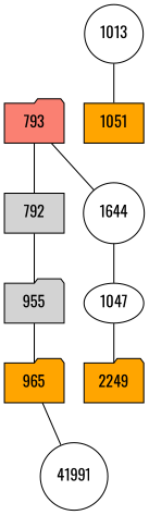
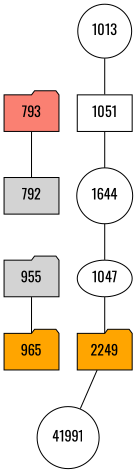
  graph {
    fontname=Oswald
    node [fillcolor=white fontname=Oswald shape=folder style=filled]
    edge [fontname=Oswald]
    793 [fillcolor=salmon]
    792 [fillcolor=lightgrey shape=box]
    955 [fillcolor=lightgrey]
    965 [fillcolor=orange]
    1013 [shape=circle]
-   1051 [fillcolor=orange shape=box]
+   1051 [shape=box]
    n7 [label=1644 shape=circle]
    1047 [shape=ellipse]
    2249 [fillcolor=orange]
    41991 [shape=circle]
    793 -- 792
-   792 -- 955
    955 -- 965
    1013 -- 1051
-   793 -- n7
+   1051 -- n7
    n7 -- 1047
    1047 -- 2249
-   965 -- 41991
+   2249 -- 41991
  }
